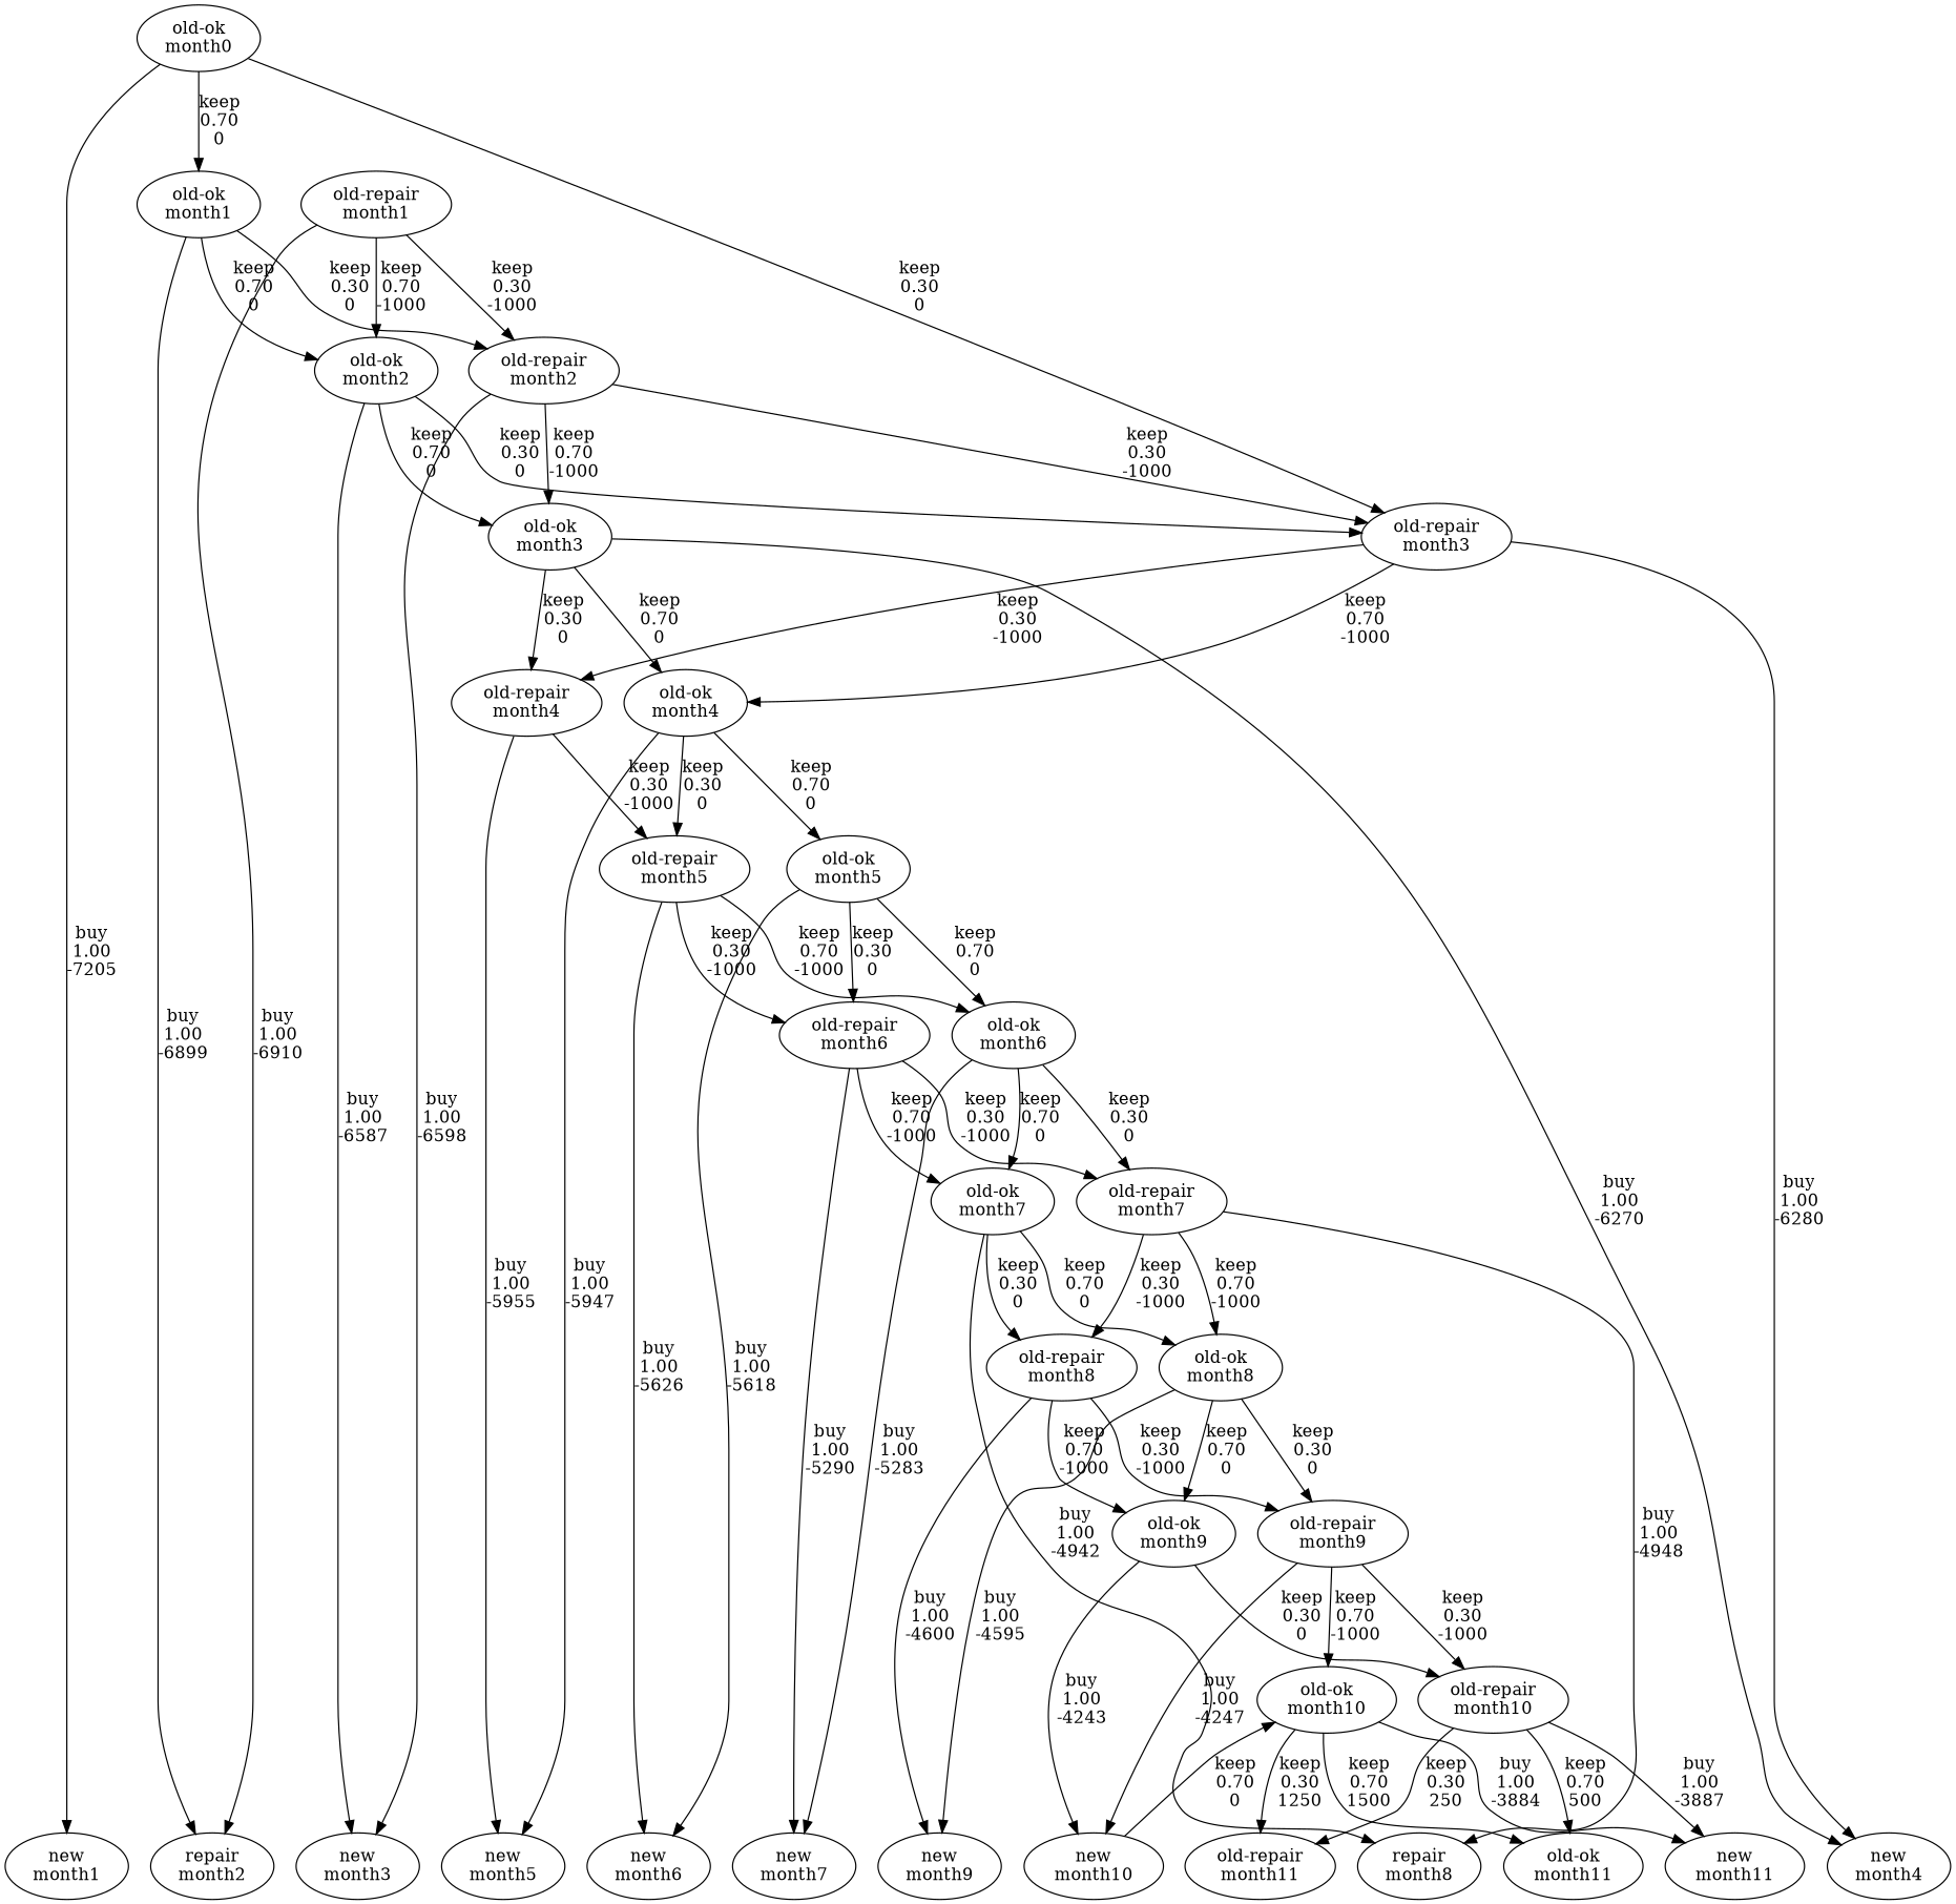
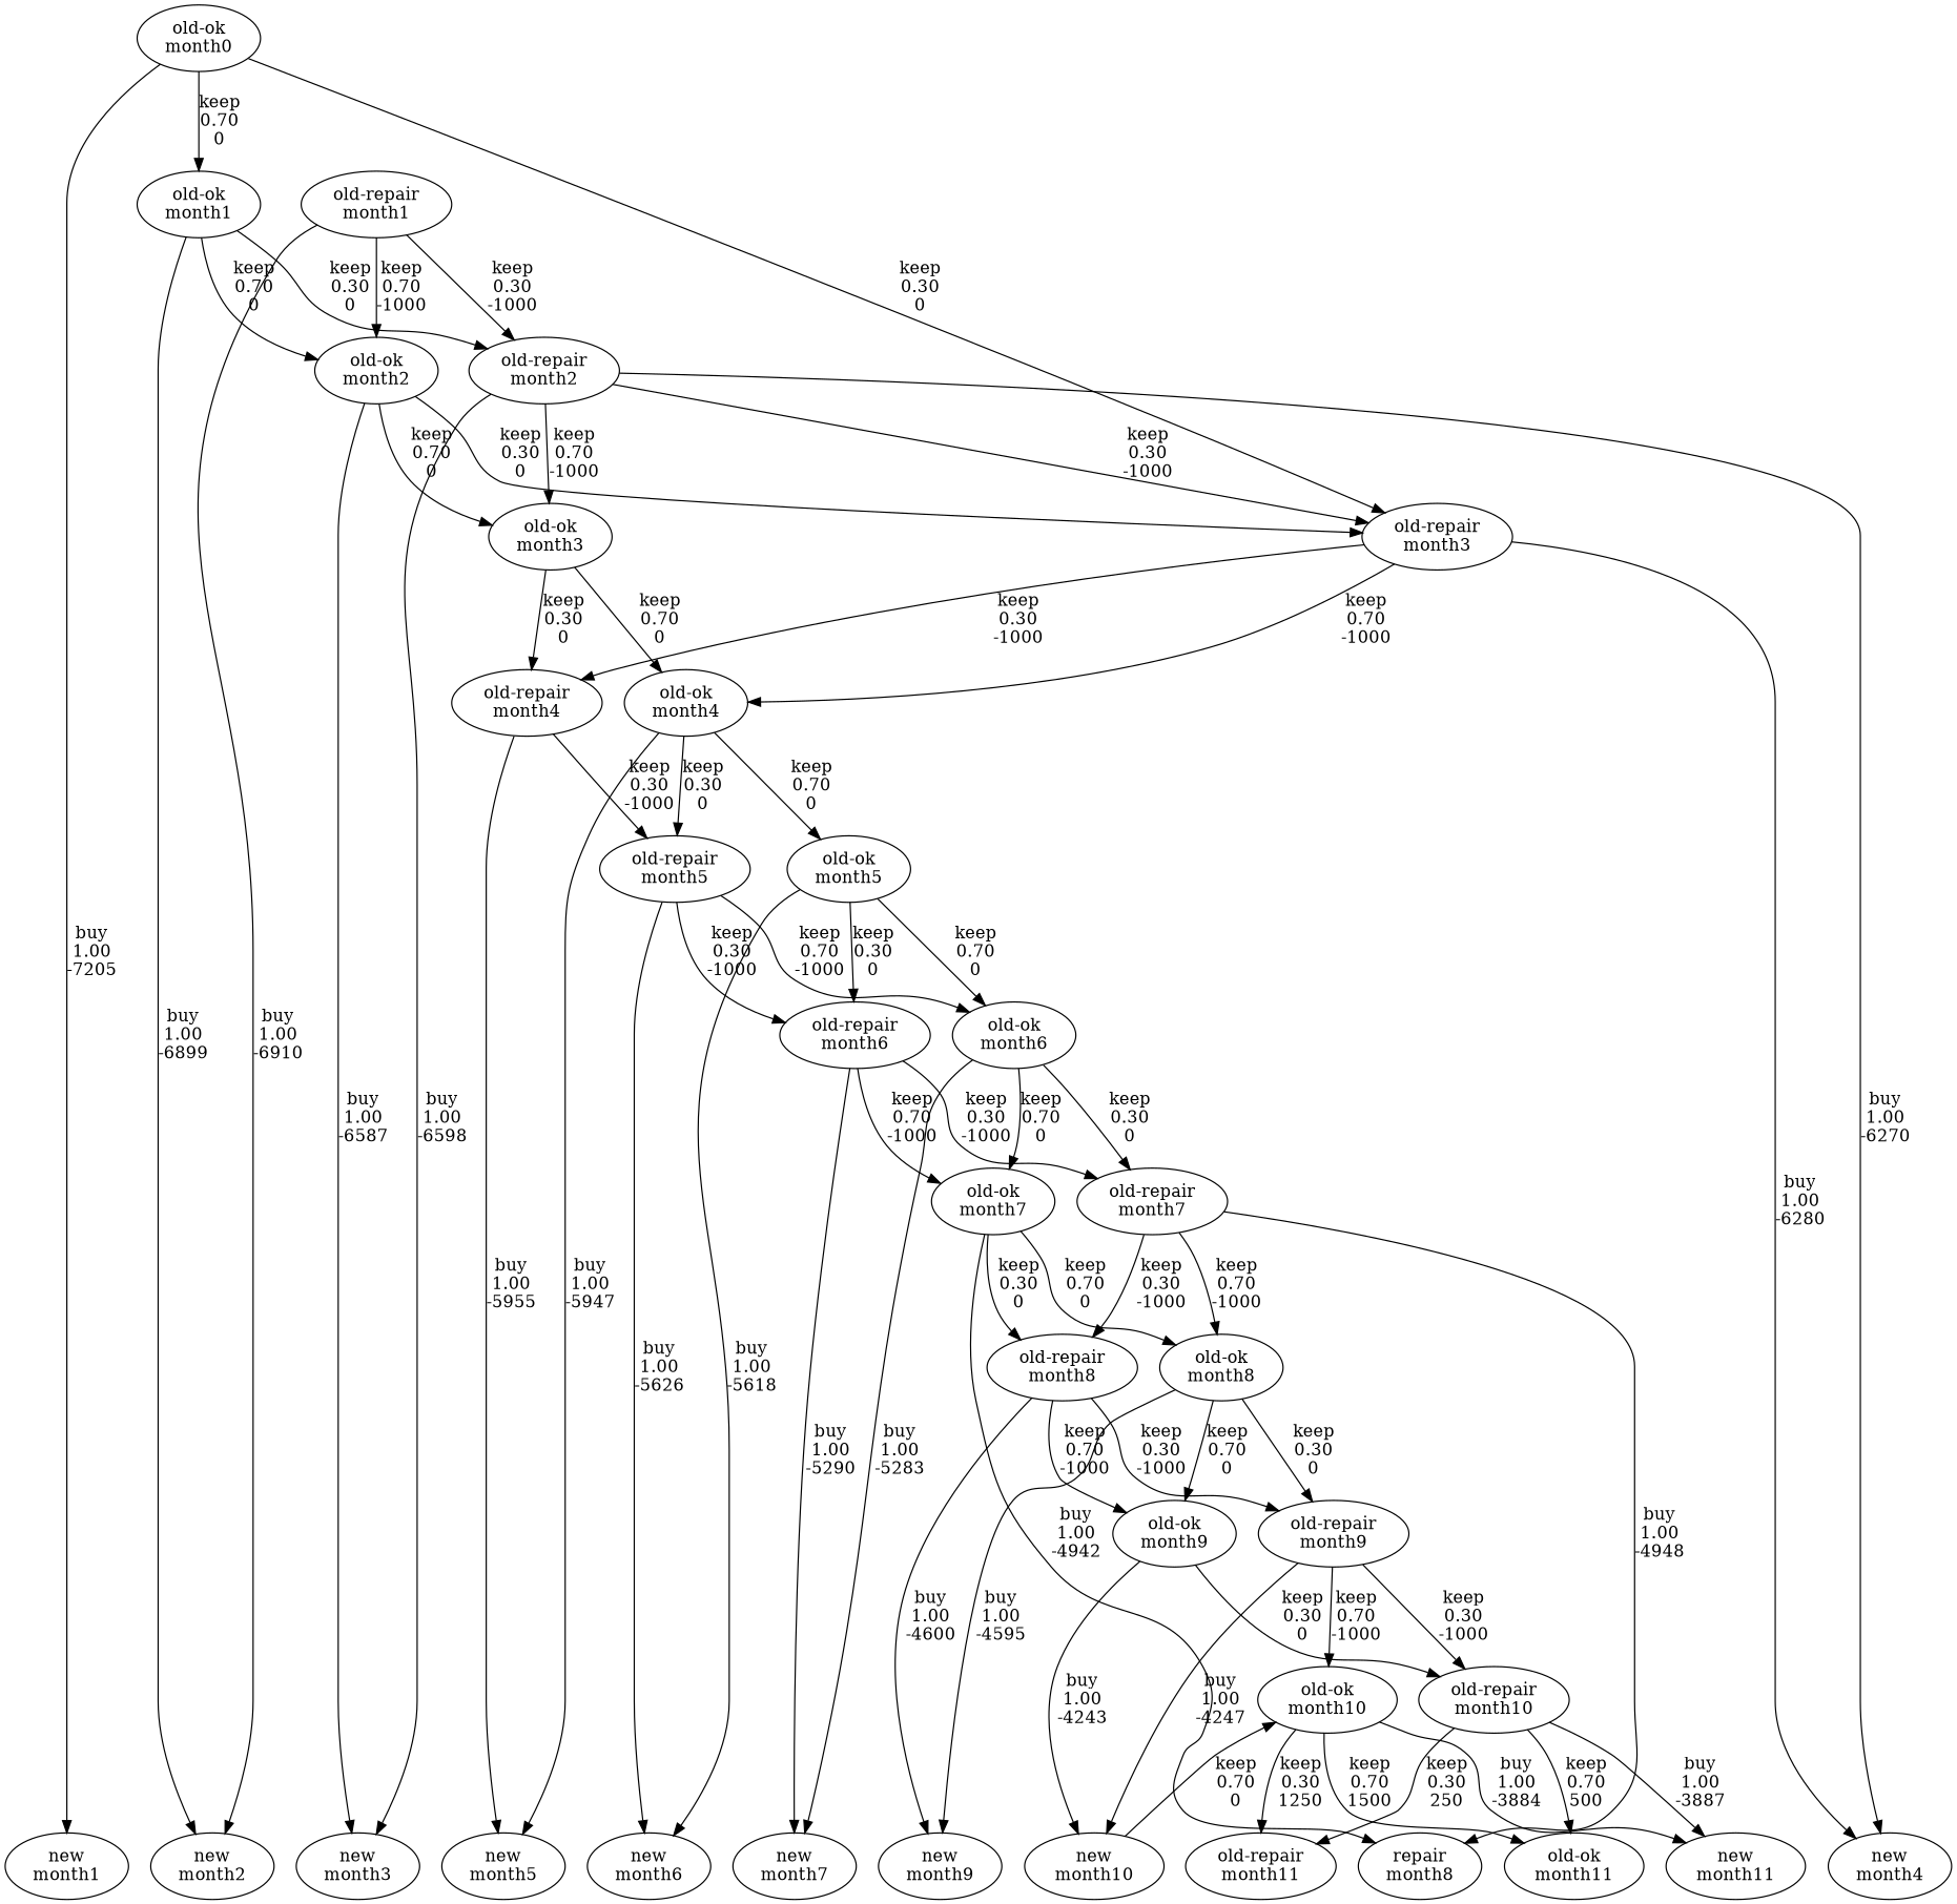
  digraph {
    n1 [label="new\nmonth7"]
-   n2 [label="repair\nmonth2"]
+   n2 [label="new\nmonth2"]
    n3 [label="old-ok\nmonth11"]
    n4 [label="new\nmonth6"]
    n5 [label="new\nmonth1"]
    n6 [label="new\nmonth11"]
    n7 [label="new\nmonth5"]
    n8 [label="new\nmonth10"]
    n9 [label="old-repair\nmonth11"]
    n10 [label="new\nmonth4"]
    n11 [label="new\nmonth9"]
    n12 [label="new\nmonth3"]
    n13 [label="repair\nmonth8"]
    n14 [label="old-ok\nmonth10"]
    n15 [label="old-repair\nmonth2"]
    n16 [label="old-ok\nmonth3"]
    n17 [label="old-repair\nmonth3"]
    n18 [label="old-repair\nmonth4"]
    n19 [label="old-ok\nmonth4"]
    n20 [label="old-ok\nmonth6"]
    n21 [label="old-ok\nmonth7"]
    n22 [label="old-repair\nmonth7"]
    n23 [label="old-ok\nmonth8"]
    n24 [label="old-repair\nmonth8"]
    n25 [label="old-repair\nmonth5"]
    n26 [label="old-ok\nmonth5"]
    n27 [label="old-repair\nmonth6"]
    n28 [label="old-ok\nmonth0"]
    n29 [label="old-ok\nmonth1"]
    n30 [label="old-ok\nmonth2"]
    n31 [label="old-repair\nmonth1"]
    n32 [label="old-ok\nmonth9"]
    n33 [label="old-repair\nmonth10"]
    n34 [label="old-repair\nmonth9"]
    subgraph sub_1 {
      rank=max
      n1
    }
    subgraph sub_2 {
      rank=max
      n2
    }
    subgraph sub_3 {
      rank=max
      n3
    }
    subgraph sub_4 {
      rank=max
      n4
    }
    subgraph sub_5 {
      rank=max
      n5
    }
    subgraph sub_6 {
      rank=max
      n6
    }
    subgraph sub_7 {
      rank=max
      n7
    }
    subgraph sub_8 {
      rank=max
      n8
    }
    subgraph sub_9 {
      rank=max
      n9
    }
    subgraph sub_10 {
      rank=max
      n10
    }
    subgraph sub_11 {
      rank=max
      n11
    }
    subgraph sub_12 {
      rank=max
      n12
    }
    subgraph sub_13 {
      rank=max
      n13
    }
    n8 -> n14 [label="keep\n0.70\n0"]
    n14 -> n3 [label="keep\n0.70\n1500"]
    n14 -> n6 [label="buy\n1.00\n-3884"]
    n14 -> n9 [label="keep\n0.30\n1250"]
    n15 -> n12 [label="buy\n1.00\n-6598"]
    n15 -> n16 [label="keep\n0.70\n-1000"]
    n15 -> n17 [label="keep\n0.30\n-1000"]
-   n16 -> n10 [label="buy\n1.00\n-6270"]
+   n15 -> n10 [label="buy\n1.00\n-6270"]
    n16 -> n18 [label="keep\n0.30\n0"]
    n16 -> n19 [label="keep\n0.70\n0"]
    n17 -> n10 [label="buy\n1.00\n-6280"]
    n17 -> n18 [label="keep\n0.30\n-1000"]
    n17 -> n19 [label="keep\n0.70\n-1000"]
    n18 -> n7 [label="buy\n1.00\n-5955"]
    n18 -> n25 [label="keep\n0.30\n-1000"]
    n19 -> n7 [label="buy\n1.00\n-5947"]
    n19 -> n25 [label="keep\n0.30\n0"]
    n19 -> n26 [label="keep\n0.70\n0"]
    n20 -> n1 [label="buy\n1.00\n-5283"]
    n20 -> n21 [label="keep\n0.70\n0"]
    n20 -> n22 [label="keep\n0.30\n0"]
    n21 -> n13 [label="buy\n1.00\n-4942"]
    n21 -> n23 [label="keep\n0.70\n0"]
    n21 -> n24 [label="keep\n0.30\n0"]
    n22 -> n13 [label="buy\n1.00\n-4948"]
    n22 -> n23 [label="keep\n0.70\n-1000"]
    n22 -> n24 [label="keep\n0.30\n-1000"]
    n23 -> n11 [label="buy\n1.00\n-4595"]
    n23 -> n32 [label="keep\n0.70\n0"]
    n23 -> n34 [label="keep\n0.30\n0"]
    n24 -> n11 [label="buy\n1.00\n-4600"]
    n24 -> n32 [label="keep\n0.70\n-1000"]
    n24 -> n34 [label="keep\n0.30\n-1000"]
    n25 -> n4 [label="buy\n1.00\n-5626"]
    n25 -> n20 [label="keep\n0.70\n-1000"]
    n25 -> n27 [label="keep\n0.30\n-1000"]
    n26 -> n4 [label="buy\n1.00\n-5618"]
    n26 -> n20 [label="keep\n0.70\n0"]
    n26 -> n27 [label="keep\n0.30\n0"]
    n27 -> n1 [label="buy\n1.00\n-5290"]
    n27 -> n21 [label="keep\n0.70\n-1000"]
    n27 -> n22 [label="keep\n0.30\n-1000"]
    n28 -> n5 [label="buy\n1.00\n-7205"]
    n28 -> n17 [label="keep\n0.30\n0"]
    n28 -> n29 [label="keep\n0.70\n0"]
    n29 -> n2 [label="buy\n1.00\n-6899"]
    n29 -> n15 [label="keep\n0.30\n0"]
    n29 -> n30 [label="keep\n0.70\n0"]
    n30 -> n12 [label="buy\n1.00\n-6587"]
    n30 -> n16 [label="keep\n0.70\n0"]
    n30 -> n17 [label="keep\n0.30\n0"]
    n31 -> n2 [label="buy\n1.00\n-6910"]
    n31 -> n15 [label="keep\n0.30\n-1000"]
    n31 -> n30 [label="keep\n0.70\n-1000"]
    n32 -> n8 [label="buy\n1.00\n-4243"]
    n32 -> n33 [label="keep\n0.30\n0"]
    n33 -> n3 [label="keep\n0.70\n500"]
    n33 -> n6 [label="buy\n1.00\n-3887"]
    n33 -> n9 [label="keep\n0.30\n250"]
    n34 -> n8 [label="buy\n1.00\n-4247"]
    n34 -> n14 [label="keep\n0.70\n-1000"]
    n34 -> n33 [label="keep\n0.30\n-1000"]
  }
